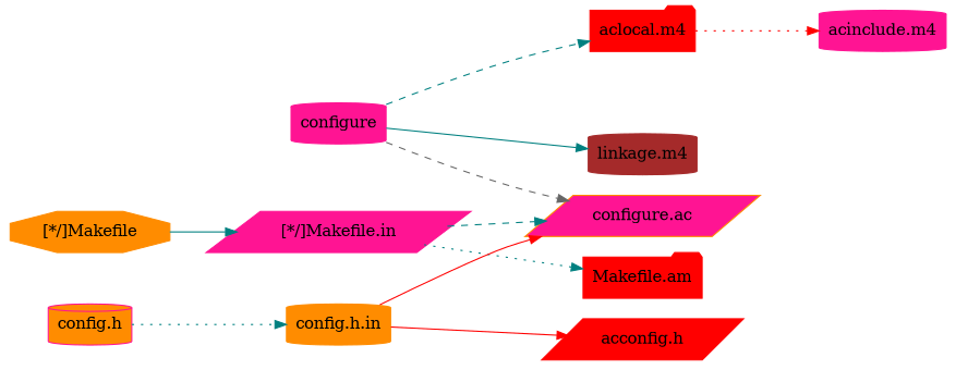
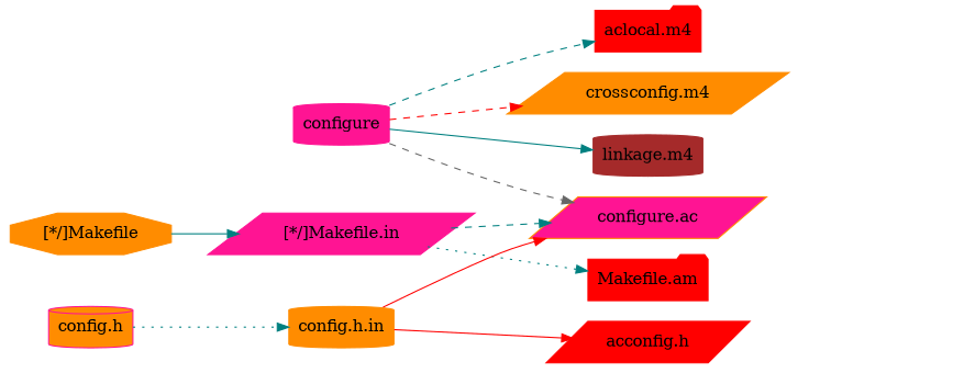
  digraph {
    rankdir=LR
    node [color=deeppink shape=cylinder style=filled]
    edge [color=teal style=dashed]
    "aclocal.m4" [color=red shape=folder]
-   "acinclude.m4"
    configure
    "configure.ac" [color=darkorange fillcolor=deeppink shape=parallelogram]
+   "crossconfig.m4" [color=darkorange shape=parallelogram]
    "linkage.m4" [color=brown]
    "[*/]Makefile" [color=darkorange shape=octagon]
    "[*/]Makefile.in" [shape=parallelogram]
    "Makefile.am" [color=red shape=folder]
    "config.h" [fillcolor=darkorange]
    "config.h.in" [color=darkorange]
    "acconfig.h" [color=red shape=parallelogram]
-   "aclocal.m4" -> "acinclude.m4" [color=red style=dotted]
    configure -> "aclocal.m4"
    configure -> "configure.ac" [color=gray40]
+   configure -> "crossconfig.m4" [color=red]
    configure -> "linkage.m4" [style=solid]
    "[*/]Makefile" -> "[*/]Makefile.in" [style=solid]
    "[*/]Makefile.in" -> "configure.ac"
    "[*/]Makefile.in" -> "Makefile.am" [style=dotted]
    "config.h" -> "config.h.in" [style=dotted]
    "config.h.in" -> "configure.ac" [color=red style=solid]
    "config.h.in" -> "acconfig.h" [color=red style=solid]
  }
